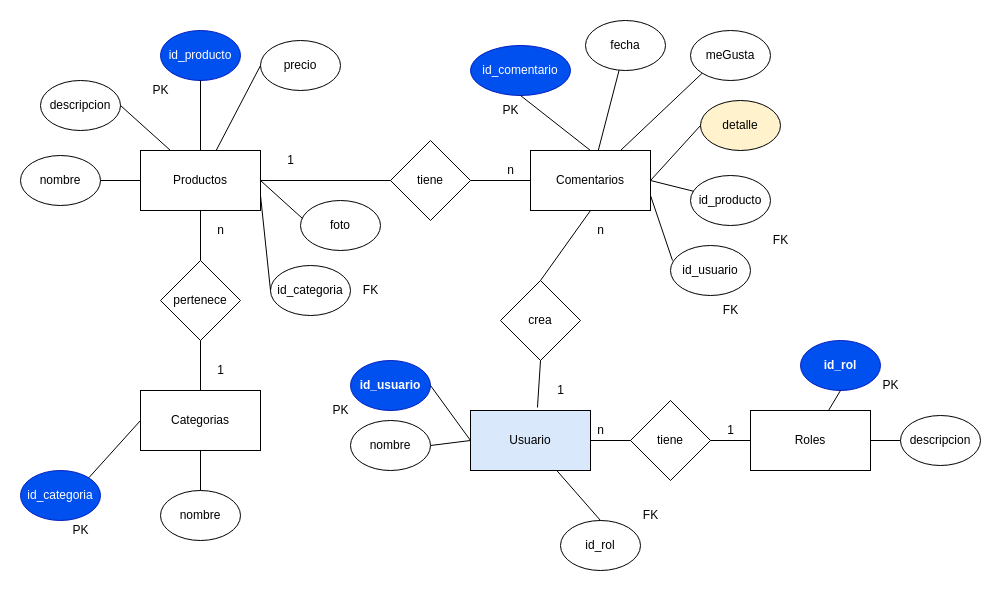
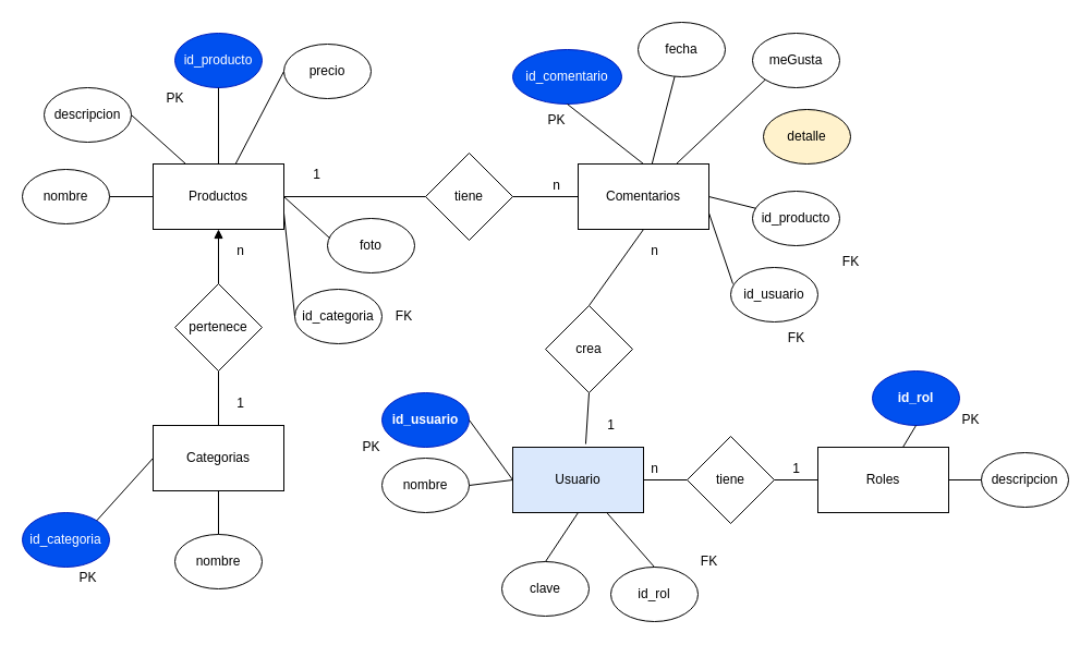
  <mxCell id="0" />
  <mxCell id="1" parent="0" />
  <mxCell id="2" value="Productos" style="rounded=0;whiteSpace=wrap;html=1;" parent="1" vertex="1"><mxGeometry x="140" y="150" width="120" height="60" as="geometry" /></mxCell>
  <mxCell id="3" value="id_producto" style="ellipse;whiteSpace=wrap;html=1;rounded=0;fillColor=#0050ef;fontColor=#ffffff;strokeColor=#001DBC;" parent="1" vertex="1"><mxGeometry x="160" y="30" width="80" height="50" as="geometry" /></mxCell>
  <mxCell id="4" value="nombre" style="ellipse;whiteSpace=wrap;html=1;rounded=0;" parent="1" vertex="1"><mxGeometry x="20" y="155" width="80" height="50" as="geometry" /></mxCell>
  <mxCell id="5" value="descripcion" style="ellipse;whiteSpace=wrap;html=1;rounded=0;" parent="1" vertex="1"><mxGeometry x="40" y="80" width="80" height="50" as="geometry" /></mxCell>
  <mxCell id="6" value="precio" style="ellipse;whiteSpace=wrap;html=1;rounded=0;" parent="1" vertex="1"><mxGeometry x="260" y="40" width="80" height="50" as="geometry" /></mxCell>
  <mxCell id="7" value="foto" style="ellipse;whiteSpace=wrap;html=1;rounded=0;" parent="1" vertex="1"><mxGeometry x="300" y="200" width="80" height="50" as="geometry" /></mxCell>
  <mxCell id="8" value="" style="endArrow=none;html=1;entryX=0.5;entryY=1;entryDx=0;entryDy=0;" parent="1" source="2" target="3" edge="1"><mxGeometry width="50" height="50" relative="1" as="geometry"><mxPoint x="220" y="220" as="sourcePoint" /><mxPoint x="270" y="170" as="targetPoint" /></mxGeometry></mxCell>
  <mxCell id="9" value="" style="endArrow=none;html=1;exitX=1;exitY=0.5;exitDx=0;exitDy=0;entryX=0.25;entryY=0;entryDx=0;entryDy=0;" parent="1" source="5" target="2" edge="1"><mxGeometry width="50" height="50" relative="1" as="geometry"><mxPoint x="140" y="150" as="sourcePoint" /><mxPoint x="190" y="100" as="targetPoint" /></mxGeometry></mxCell>
  <mxCell id="10" value="" style="endArrow=none;html=1;exitX=1;exitY=0.5;exitDx=0;exitDy=0;entryX=0;entryY=0.5;entryDx=0;entryDy=0;" parent="1" source="4" target="2" edge="1"><mxGeometry width="50" height="50" relative="1" as="geometry"><mxPoint x="100" y="270" as="sourcePoint" /><mxPoint x="150" y="220" as="targetPoint" /></mxGeometry></mxCell>
  <mxCell id="11" value="" style="endArrow=none;html=1;entryX=0;entryY=0.5;entryDx=0;entryDy=0;" parent="1" source="2" target="6" edge="1"><mxGeometry width="50" height="50" relative="1" as="geometry"><mxPoint x="210" y="240" as="sourcePoint" /><mxPoint x="260" y="190" as="targetPoint" /></mxGeometry></mxCell>
  <mxCell id="12" value="" style="endArrow=none;html=1;exitX=1;exitY=0.5;exitDx=0;exitDy=0;entryX=0.025;entryY=0.36;entryDx=0;entryDy=0;entryPerimeter=0;" parent="1" source="2" target="7" edge="1"><mxGeometry width="50" height="50" relative="1" as="geometry"><mxPoint x="260" y="240" as="sourcePoint" /><mxPoint x="310" y="190" as="targetPoint" /></mxGeometry></mxCell>
  <mxCell id="13" value="Categorias" style="rounded=0;whiteSpace=wrap;html=1;" parent="1" vertex="1"><mxGeometry x="140" y="390" width="120" height="60" as="geometry" /></mxCell>
  <mxCell id="14" value="pertenece" style="rhombus;whiteSpace=wrap;html=1;" parent="1" vertex="1"><mxGeometry x="160" y="260" width="80" height="80" as="geometry" /></mxCell>
  <mxCell id="15" value="id_categoria" style="ellipse;whiteSpace=wrap;html=1;rounded=0;fillColor=#0050ef;fontColor=#ffffff;strokeColor=#001DBC;" parent="1" vertex="1"><mxGeometry x="20" y="470" width="80" height="50" as="geometry" /></mxCell>
  <mxCell id="16" value="nombre" style="ellipse;whiteSpace=wrap;html=1;rounded=0;" parent="1" vertex="1"><mxGeometry x="160" y="490" width="80" height="50" as="geometry" /></mxCell>
  <mxCell id="17" value="" style="endArrow=none;html=1;entryX=0;entryY=0.5;entryDx=0;entryDy=0;exitX=1;exitY=0;exitDx=0;exitDy=0;" parent="1" source="15" target="13" edge="1"><mxGeometry width="50" height="50" relative="1" as="geometry"><mxPoint x="80" y="380" as="sourcePoint" /><mxPoint x="130" y="330" as="targetPoint" /></mxGeometry></mxCell>
  <mxCell id="18" value="" style="endArrow=none;html=1;entryX=0.5;entryY=1;entryDx=0;entryDy=0;exitX=0.5;exitY=0;exitDx=0;exitDy=0;" parent="1" source="16" target="13" edge="1"><mxGeometry width="50" height="50" relative="1" as="geometry"><mxPoint x="240" y="490" as="sourcePoint" /><mxPoint x="290" y="440" as="targetPoint" /></mxGeometry></mxCell>
- <mxCell id="19" value="" style="endArrow=none;html=1;entryX=0.5;entryY=1;entryDx=0;entryDy=0;exitX=0.5;exitY=0;exitDx=0;exitDy=0;" parent="1" source="14" target="2" edge="1"><mxGeometry width="50" height="50" relative="1" as="geometry"><mxPoint x="330" y="300" as="sourcePoint" /><mxPoint x="380" y="250" as="targetPoint" /></mxGeometry></mxCell>
+ <mxCell id="19" value="" style="endArrow=block;html=1;entryX=0.5;entryY=1;entryDx=0;entryDy=0;exitX=0.5;exitY=0;exitDx=0;exitDy=0;" parent="1" source="14" target="2" edge="1"><mxGeometry width="50" height="50" relative="1" as="geometry"><mxPoint x="330" y="300" as="sourcePoint" /><mxPoint x="380" y="250" as="targetPoint" /></mxGeometry></mxCell>
  <mxCell id="20" value="" style="endArrow=none;html=1;entryX=0.5;entryY=1;entryDx=0;entryDy=0;exitX=0.5;exitY=0;exitDx=0;exitDy=0;" parent="1" source="13" target="14" edge="1"><mxGeometry width="50" height="50" relative="1" as="geometry"><mxPoint x="290" y="410" as="sourcePoint" /><mxPoint x="340" y="360" as="targetPoint" /></mxGeometry></mxCell>
  <mxCell id="21" value="1" style="text;html=1;align=center;verticalAlign=middle;resizable=0;points=[];autosize=1;strokeColor=none;fillColor=none;" parent="1" vertex="1"><mxGeometry x="205" y="355" width="30" height="30" as="geometry" /></mxCell>
  <mxCell id="22" value="n" style="text;html=1;align=center;verticalAlign=middle;resizable=0;points=[];autosize=1;strokeColor=none;fillColor=none;" parent="1" vertex="1"><mxGeometry x="205" y="215" width="30" height="30" as="geometry" /></mxCell>
  <mxCell id="23" value="id_categoria" style="ellipse;whiteSpace=wrap;html=1;rounded=0;" parent="1" vertex="1"><mxGeometry x="270" y="265" width="80" height="50" as="geometry" /></mxCell>
  <mxCell id="24" value="" style="endArrow=none;html=1;exitX=1;exitY=0.75;exitDx=0;exitDy=0;entryX=0;entryY=0.5;entryDx=0;entryDy=0;" parent="1" source="2" target="23" edge="1"><mxGeometry width="50" height="50" relative="1" as="geometry"><mxPoint x="270" y="280" as="sourcePoint" /><mxPoint x="320" y="230" as="targetPoint" /></mxGeometry></mxCell>
  <mxCell id="25" value="PK" style="text;html=1;align=center;verticalAlign=middle;resizable=0;points=[];autosize=1;strokeColor=none;fillColor=none;" parent="1" vertex="1"><mxGeometry x="140" y="75" width="40" height="30" as="geometry" /></mxCell>
  <mxCell id="26" value="FK" style="text;html=1;align=center;verticalAlign=middle;resizable=0;points=[];autosize=1;strokeColor=none;fillColor=none;" parent="1" vertex="1"><mxGeometry x="350" y="275" width="40" height="30" as="geometry" /></mxCell>
  <mxCell id="27" value="PK" style="text;html=1;align=center;verticalAlign=middle;resizable=0;points=[];autosize=1;strokeColor=none;fillColor=none;" parent="1" vertex="1"><mxGeometry x="60" y="515" width="40" height="30" as="geometry" /></mxCell>
  <mxCell id="28" value="Usuario" style="rounded=0;whiteSpace=wrap;html=1;fillColor=#dae8fc;" parent="1" vertex="1"><mxGeometry x="470" y="410" width="120" height="60" as="geometry" /></mxCell>
  <mxCell id="29" value="id_usuario" style="ellipse;whiteSpace=wrap;html=1;rounded=0;fillColor=#0050ef;fontColor=#ffffff;strokeColor=#001DBC;fontStyle=1" parent="1" vertex="1"><mxGeometry x="350" y="360" width="80" height="50" as="geometry" /></mxCell>
  <mxCell id="30" value="nombre" style="ellipse;whiteSpace=wrap;html=1;rounded=0;" parent="1" vertex="1"><mxGeometry x="350" y="420" width="80" height="50" as="geometry" /></mxCell>
+ <mxCell id="31" value="clave" style="ellipse;whiteSpace=wrap;html=1;rounded=0;" parent="1" vertex="1"><mxGeometry x="460" y="515" width="80" height="50" as="geometry" /></mxCell>
  <mxCell id="32" value="" style="endArrow=none;html=1;exitX=1;exitY=0.5;exitDx=0;exitDy=0;entryX=0;entryY=0.5;entryDx=0;entryDy=0;" parent="1" source="29" target="28" edge="1"><mxGeometry width="50" height="50" relative="1" as="geometry"><mxPoint x="500" y="370" as="sourcePoint" /><mxPoint x="550" y="320" as="targetPoint" /></mxGeometry></mxCell>
  <mxCell id="33" value="" style="endArrow=none;html=1;exitX=1;exitY=0.5;exitDx=0;exitDy=0;" parent="1" source="30" edge="1"><mxGeometry width="50" height="50" relative="1" as="geometry"><mxPoint x="520" y="400" as="sourcePoint" /><mxPoint x="470" y="440" as="targetPoint" /></mxGeometry></mxCell>
+ <mxCell id="34" value="" style="endArrow=none;html=1;entryX=0.5;entryY=1;entryDx=0;entryDy=0;exitX=0.5;exitY=0;exitDx=0;exitDy=0;" parent="1" source="31" target="28" edge="1"><mxGeometry width="50" height="50" relative="1" as="geometry"><mxPoint x="550" y="530" as="sourcePoint" /><mxPoint x="600" y="480" as="targetPoint" /></mxGeometry></mxCell>
  <mxCell id="35" value="PK" style="text;html=1;align=center;verticalAlign=middle;resizable=0;points=[];autosize=1;strokeColor=none;fillColor=none;" parent="1" vertex="1"><mxGeometry x="320" y="395" width="40" height="30" as="geometry" /></mxCell>
  <mxCell id="36" value="tiene" style="rhombus;whiteSpace=wrap;html=1;" parent="1" vertex="1"><mxGeometry x="630" y="400" width="80" height="80" as="geometry" /></mxCell>
  <mxCell id="37" value="Roles" style="rounded=0;whiteSpace=wrap;html=1;" parent="1" vertex="1"><mxGeometry x="750" y="410" width="120" height="60" as="geometry" /></mxCell>
  <mxCell id="38" value="id_rol" style="ellipse;whiteSpace=wrap;html=1;rounded=0;fillColor=#0050ef;fontColor=#ffffff;strokeColor=#001DBC;fontStyle=1" parent="1" vertex="1"><mxGeometry x="800" y="340" width="80" height="50" as="geometry" /></mxCell>
  <mxCell id="39" value="descripcion" style="ellipse;whiteSpace=wrap;html=1;rounded=0;" parent="1" vertex="1"><mxGeometry x="900" y="415" width="80" height="50" as="geometry" /></mxCell>
  <mxCell id="40" value="" style="endArrow=none;html=1;entryX=0.5;entryY=1;entryDx=0;entryDy=0;startArrow=none;" parent="1" source="37" target="38" edge="1"><mxGeometry width="50" height="50" relative="1" as="geometry"><mxPoint x="908" y="368" as="sourcePoint" /><mxPoint x="820" y="340" as="targetPoint" /></mxGeometry></mxCell>
  <mxCell id="41" value="" style="endArrow=none;html=1;entryX=0;entryY=0.5;entryDx=0;entryDy=0;" parent="1" source="37" target="39" edge="1"><mxGeometry width="50" height="50" relative="1" as="geometry"><mxPoint x="850" y="520" as="sourcePoint" /><mxPoint x="900" y="470" as="targetPoint" /></mxGeometry></mxCell>
  <mxCell id="42" value="" style="endArrow=none;html=1;exitX=1;exitY=0.5;exitDx=0;exitDy=0;entryX=0;entryY=0.5;entryDx=0;entryDy=0;" parent="1" source="28" target="36" edge="1"><mxGeometry width="50" height="50" relative="1" as="geometry"><mxPoint x="630" y="410" as="sourcePoint" /><mxPoint x="680" y="360" as="targetPoint" /></mxGeometry></mxCell>
  <mxCell id="43" value="" style="endArrow=none;html=1;entryX=0;entryY=0.5;entryDx=0;entryDy=0;exitX=1;exitY=0.5;exitDx=0;exitDy=0;" parent="1" source="36" target="37" edge="1"><mxGeometry width="50" height="50" relative="1" as="geometry"><mxPoint x="680" y="530" as="sourcePoint" /><mxPoint x="730" y="480" as="targetPoint" /></mxGeometry></mxCell>
  <mxCell id="44" value="PK" style="text;html=1;align=center;verticalAlign=middle;resizable=0;points=[];autosize=1;strokeColor=none;fillColor=none;" parent="1" vertex="1"><mxGeometry x="870" y="370" width="40" height="30" as="geometry" /></mxCell>
  <mxCell id="45" value="1" style="text;html=1;align=center;verticalAlign=middle;resizable=0;points=[];autosize=1;strokeColor=none;fillColor=none;" parent="1" vertex="1"><mxGeometry x="715" y="415" width="30" height="30" as="geometry" /></mxCell>
  <mxCell id="46" value="n" style="text;html=1;align=center;verticalAlign=middle;resizable=0;points=[];autosize=1;strokeColor=none;fillColor=none;" parent="1" vertex="1"><mxGeometry x="585" y="415" width="30" height="30" as="geometry" /></mxCell>
  <mxCell id="47" value="id_rol" style="ellipse;whiteSpace=wrap;html=1;rounded=0;" parent="1" vertex="1"><mxGeometry x="560" y="520" width="80" height="50" as="geometry" /></mxCell>
  <mxCell id="48" value="" style="endArrow=none;html=1;exitX=0.5;exitY=0;exitDx=0;exitDy=0;" parent="1" source="47" target="28" edge="1"><mxGeometry width="50" height="50" relative="1" as="geometry"><mxPoint x="530" y="540" as="sourcePoint" /><mxPoint x="580" y="490" as="targetPoint" /></mxGeometry></mxCell>
  <mxCell id="49" value="FK" style="text;html=1;align=center;verticalAlign=middle;resizable=0;points=[];autosize=1;strokeColor=none;fillColor=none;" parent="1" vertex="1"><mxGeometry x="630" y="500" width="40" height="30" as="geometry" /></mxCell>
  <mxCell id="50" value="Comentarios" style="rounded=0;whiteSpace=wrap;html=1;" parent="1" vertex="1"><mxGeometry x="530" y="150" width="120" height="60" as="geometry" /></mxCell>
  <mxCell id="51" value="id_comentario" style="ellipse;whiteSpace=wrap;html=1;rounded=0;fillColor=#0050ef;fontColor=#ffffff;strokeColor=#001DBC;" parent="1" vertex="1"><mxGeometry x="470" y="45" width="100" height="50" as="geometry" /></mxCell>
  <mxCell id="52" value="fecha" style="ellipse;whiteSpace=wrap;html=1;rounded=0;" parent="1" vertex="1"><mxGeometry x="585" y="20" width="80" height="50" as="geometry" /></mxCell>
  <mxCell id="53" value="detalle" style="ellipse;whiteSpace=wrap;html=1;rounded=0;fillColor=#fff2cc;" parent="1" vertex="1"><mxGeometry x="700" y="100" width="80" height="50" as="geometry" /></mxCell>
  <mxCell id="54" value="id_usuario" style="ellipse;whiteSpace=wrap;html=1;rounded=0;" parent="1" vertex="1"><mxGeometry x="670" y="245" width="80" height="50" as="geometry" /></mxCell>
  <mxCell id="55" value="" style="endArrow=none;html=1;entryX=0.5;entryY=1;entryDx=0;entryDy=0;exitX=0.5;exitY=0;exitDx=0;exitDy=0;" parent="1" source="50" target="51" edge="1"><mxGeometry width="50" height="50" relative="1" as="geometry"><mxPoint x="510" y="190" as="sourcePoint" /><mxPoint x="560" y="140" as="targetPoint" /></mxGeometry></mxCell>
  <mxCell id="56" value="" style="endArrow=none;html=1;" parent="1" source="50" target="52" edge="1"><mxGeometry width="50" height="50" relative="1" as="geometry"><mxPoint x="650" y="160" as="sourcePoint" /><mxPoint x="700" y="110" as="targetPoint" /></mxGeometry></mxCell>
- <mxCell id="57" value="" style="endArrow=none;html=1;entryX=0;entryY=0.5;entryDx=0;entryDy=0;exitX=1;exitY=0.5;exitDx=0;exitDy=0;" parent="1" source="50" target="53" edge="1"><mxGeometry width="50" height="50" relative="1" as="geometry"><mxPoint x="660" y="240" as="sourcePoint" /><mxPoint x="710" y="190" as="targetPoint" /></mxGeometry></mxCell>
  <mxCell id="58" value="" style="endArrow=none;html=1;entryX=0.025;entryY=0.3;entryDx=0;entryDy=0;entryPerimeter=0;exitX=1;exitY=0.75;exitDx=0;exitDy=0;" parent="1" source="50" target="54" edge="1"><mxGeometry width="50" height="50" relative="1" as="geometry"><mxPoint x="640" y="300" as="sourcePoint" /><mxPoint x="690" y="250" as="targetPoint" /></mxGeometry></mxCell>
  <mxCell id="59" value="tiene" style="rhombus;whiteSpace=wrap;html=1;" parent="1" vertex="1"><mxGeometry x="390" y="140" width="80" height="80" as="geometry" /></mxCell>
  <mxCell id="60" value="" style="endArrow=none;html=1;exitX=1;exitY=0.5;exitDx=0;exitDy=0;" parent="1" source="2" target="59" edge="1"><mxGeometry width="50" height="50" relative="1" as="geometry"><mxPoint x="350" y="170" as="sourcePoint" /><mxPoint x="400" y="120" as="targetPoint" /></mxGeometry></mxCell>
  <mxCell id="61" value="" style="endArrow=none;html=1;exitX=1;exitY=0.5;exitDx=0;exitDy=0;entryX=0;entryY=0.5;entryDx=0;entryDy=0;" parent="1" source="59" target="50" edge="1"><mxGeometry width="50" height="50" relative="1" as="geometry"><mxPoint x="470" y="290" as="sourcePoint" /><mxPoint x="520" y="240" as="targetPoint" /></mxGeometry></mxCell>
  <mxCell id="62" value="crea" style="rhombus;whiteSpace=wrap;html=1;" parent="1" vertex="1"><mxGeometry x="500" y="280" width="80" height="80" as="geometry" /></mxCell>
  <mxCell id="63" value="" style="endArrow=none;html=1;exitX=0.558;exitY=-0.05;exitDx=0;exitDy=0;exitPerimeter=0;entryX=0.5;entryY=1;entryDx=0;entryDy=0;" parent="1" source="28" target="62" edge="1"><mxGeometry width="50" height="50" relative="1" as="geometry"><mxPoint x="570" y="370" as="sourcePoint" /><mxPoint x="620" y="320" as="targetPoint" /></mxGeometry></mxCell>
  <mxCell id="64" value="" style="endArrow=none;html=1;entryX=0.5;entryY=1;entryDx=0;entryDy=0;exitX=0.5;exitY=0;exitDx=0;exitDy=0;" parent="1" source="62" target="50" edge="1"><mxGeometry width="50" height="50" relative="1" as="geometry"><mxPoint x="470" y="450" as="sourcePoint" /><mxPoint x="520" y="400" as="targetPoint" /></mxGeometry></mxCell>
  <mxCell id="65" value="n" style="text;html=1;align=center;verticalAlign=middle;resizable=0;points=[];autosize=1;strokeColor=none;fillColor=none;" parent="1" vertex="1"><mxGeometry x="585" y="215" width="30" height="30" as="geometry" /></mxCell>
  <mxCell id="66" value="1" style="text;html=1;align=center;verticalAlign=middle;resizable=0;points=[];autosize=1;strokeColor=none;fillColor=none;" parent="1" vertex="1"><mxGeometry x="545" y="375" width="30" height="30" as="geometry" /></mxCell>
  <mxCell id="67" value="n" style="text;html=1;align=center;verticalAlign=middle;resizable=0;points=[];autosize=1;strokeColor=none;fillColor=none;" parent="1" vertex="1"><mxGeometry x="495" y="155" width="30" height="30" as="geometry" /></mxCell>
  <mxCell id="68" value="1" style="text;html=1;align=center;verticalAlign=middle;resizable=0;points=[];autosize=1;strokeColor=none;fillColor=none;" parent="1" vertex="1"><mxGeometry x="275" y="145" width="30" height="30" as="geometry" /></mxCell>
  <mxCell id="69" value="FK" style="text;html=1;align=center;verticalAlign=middle;resizable=0;points=[];autosize=1;strokeColor=none;fillColor=none;" vertex="1" parent="1"><mxGeometry x="710" y="295" width="40" height="30" as="geometry" /></mxCell>
  <mxCell id="70" value="id_producto" style="ellipse;whiteSpace=wrap;html=1;rounded=0;" vertex="1" parent="1"><mxGeometry x="690" y="175" width="80" height="50" as="geometry" /></mxCell>
  <mxCell id="71" value="FK" style="text;html=1;align=center;verticalAlign=middle;resizable=0;points=[];autosize=1;strokeColor=none;fillColor=none;" vertex="1" parent="1"><mxGeometry x="760" y="225" width="40" height="30" as="geometry" /></mxCell>
  <mxCell id="72" value="PK" style="text;html=1;align=center;verticalAlign=middle;resizable=0;points=[];autosize=1;strokeColor=none;fillColor=none;" vertex="1" parent="1"><mxGeometry x="490" y="95" width="40" height="30" as="geometry" /></mxCell>
  <mxCell id="73" value="" style="endArrow=none;html=1;exitX=1;exitY=0.5;exitDx=0;exitDy=0;" edge="1" parent="1" source="50" target="70"><mxGeometry width="50" height="50" relative="1" as="geometry"><mxPoint x="680" y="190" as="sourcePoint" /><mxPoint x="730" y="140" as="targetPoint" /></mxGeometry></mxCell>
  <mxCell id="74" value="meGusta" style="ellipse;whiteSpace=wrap;html=1;rounded=0;" vertex="1" parent="1"><mxGeometry x="690" y="30" width="80" height="50" as="geometry" /></mxCell>
  <mxCell id="75" value="" style="endArrow=none;html=1;exitX=0.75;exitY=0;exitDx=0;exitDy=0;entryX=0;entryY=1;entryDx=0;entryDy=0;" edge="1" parent="1" source="50" target="74"><mxGeometry width="50" height="50" relative="1" as="geometry"><mxPoint x="620" y="150" as="sourcePoint" /><mxPoint x="670" y="100" as="targetPoint" /></mxGeometry></mxCell>
